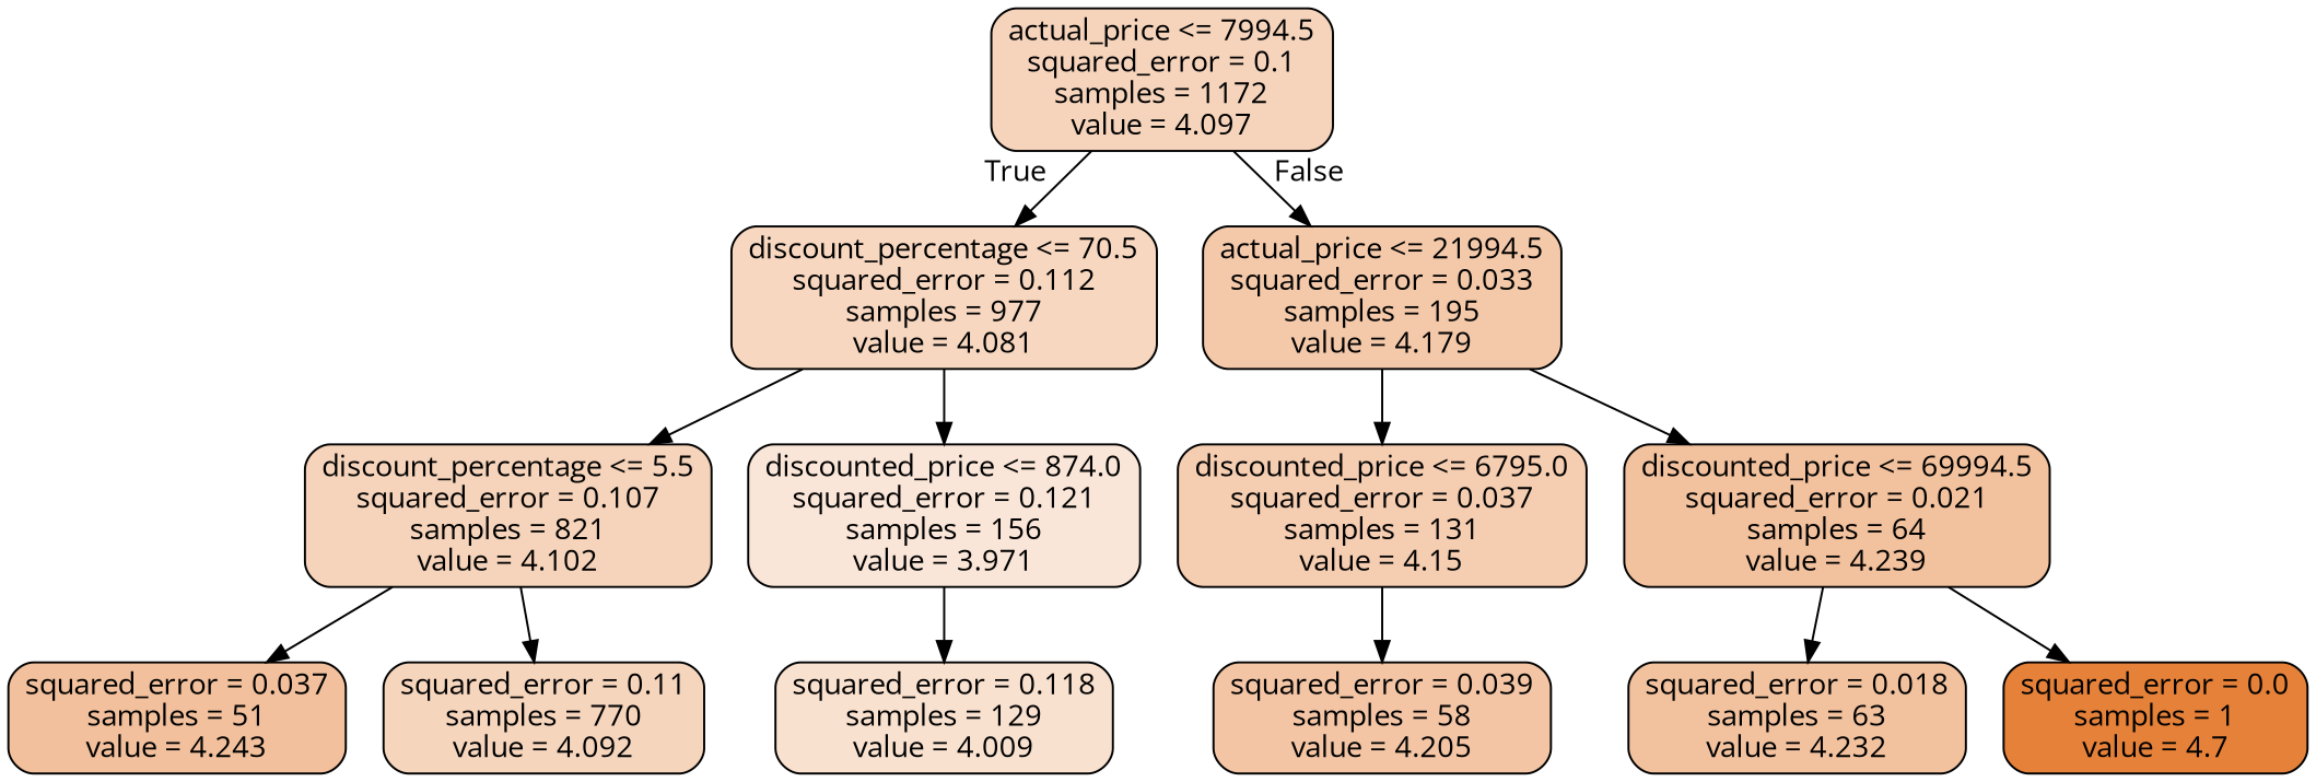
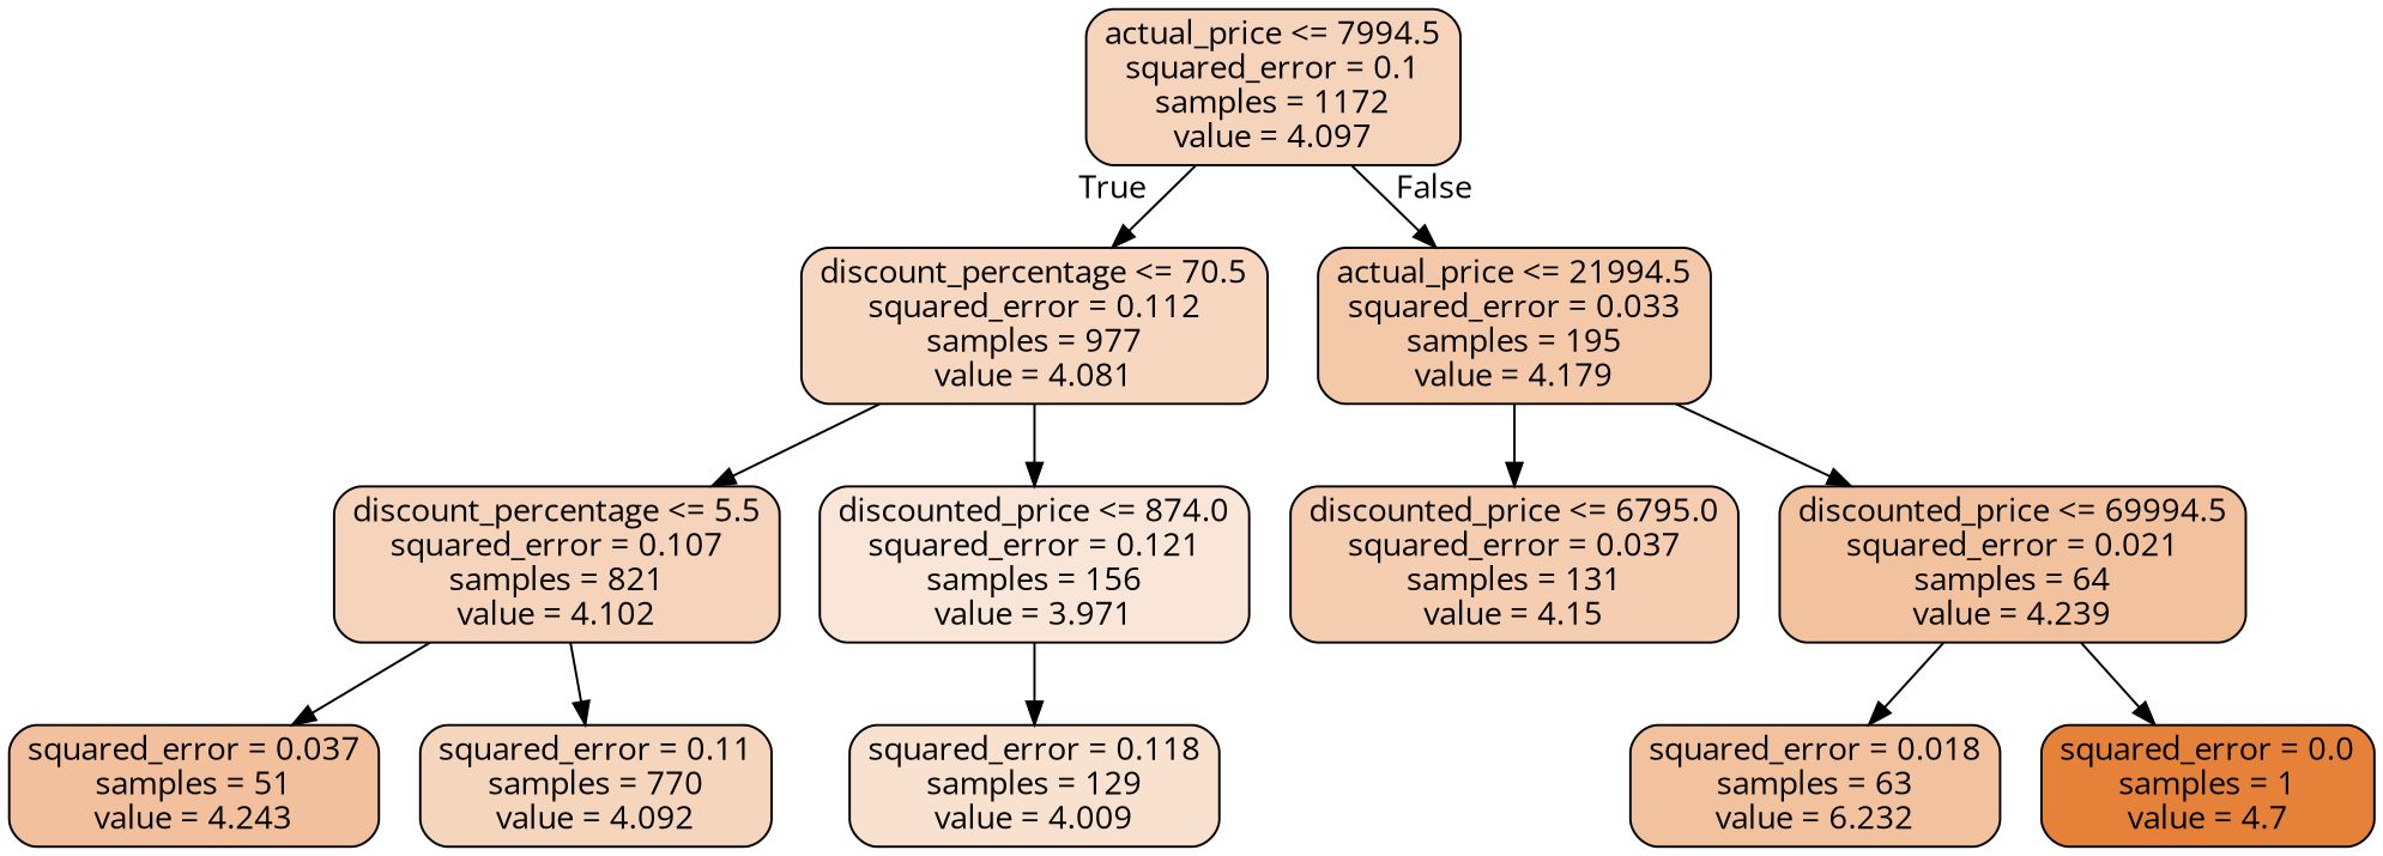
  digraph {
    fontname="Open Sans"
    node [color=black fontname="Open Sans" shape=box style="filled, rounded"]
    edge [fontname="Open Sans"]
    n1 [fillcolor="#f6d4bc" label="actual_price <= 7994.5\nsquared_error = 0.1\nsamples = 1172\nvalue = 4.097"]
    n2 [fillcolor="#f7d7c0" label="discount_percentage <= 70.5\nsquared_error = 0.112\nsamples = 977\nvalue = 4.081"]
    n3 [fillcolor="#f4c9aa" label="actual_price <= 21994.5\nsquared_error = 0.033\nsamples = 195\nvalue = 4.179"]
    n4 [fillcolor="#f6d4bb" label="discount_percentage <= 5.5\nsquared_error = 0.107\nsamples = 821\nvalue = 4.102"]
    n5 [fillcolor="#fae6d8" label="discounted_price <= 874.0\nsquared_error = 0.121\nsamples = 156\nvalue = 3.971"]
    n6 [fillcolor="#f5cdb1" label="discounted_price <= 6795.0\nsquared_error = 0.037\nsamples = 131\nvalue = 4.15"]
    n7 [fillcolor="#f2c19d" label="discounted_price <= 69994.5\nsquared_error = 0.021\nsamples = 64\nvalue = 4.239"]
    n8 [fillcolor="#f2c09c" label="squared_error = 0.037\nsamples = 51\nvalue = 4.243"]
    n9 [fillcolor="#f6d5bd" label="squared_error = 0.11\nsamples = 770\nvalue = 4.092"]
    n10 [fillcolor="#f9e1cf" label="squared_error = 0.118\nsamples = 129\nvalue = 4.009"]
-   n11 [fillcolor="#f3c5a5" label="squared_error = 0.039\nsamples = 58\nvalue = 4.205"]
-   n12 [fillcolor="#f2c29f" label="squared_error = 0.018\nsamples = 63\nvalue = 4.232"]
+   n12 [fillcolor="#f2c29f" label="squared_error = 0.018\nsamples = 63\nvalue = 6.232"]
    n13 [fillcolor="#e58139" label="squared_error = 0.0\nsamples = 1\nvalue = 4.7"]
    n1 -> n2 [headlabel=True labelangle=45 labeldistance=2.5]
    n1 -> n3 [headlabel=False labelangle=-45 labeldistance=2.5]
    n2 -> n4
    n2 -> n5
    n3 -> n6
    n3 -> n7
    n4 -> n8
    n4 -> n9
    n5 -> n10
-   n6 -> n11
    n7 -> n12
    n7 -> n13
  }
